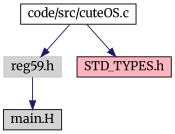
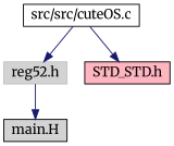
  digraph {
    fontname=Merriweather
    node [color=black fillcolor=lightgrey fontname=Merriweather fontsize=14 shape=record style=filled]
    edge [color=midnightblue fontname=Merriweather fontsize=14 labelfontname=Helvetica labelfontsize=14 style=solid]
-   n1 [fillcolor=white fontcolor=black height=0.2 label="code/src/cuteOS.c" width=0.4]
-   n2 [color=grey75 height=0.2 label="reg59.h" width=0.4]
-   n3 [fillcolor=lightpink height=0.2 label="STD_TYPES.h" width=0.4]
+   n1 [fillcolor=white fontcolor=black height=0.2 label="src/src/cuteOS.c" width=0.4]
+   n2 [color=grey75 height=0.2 label="reg52.h" width=0.4]
+   n3 [fillcolor=lightpink height=0.2 label="STD_STD.h" width=0.4]
    n4 [height=0.2 label="main.H" width=0.4]
    n1 -> n2
    n1 -> n3
    n2 -> n4
  }
